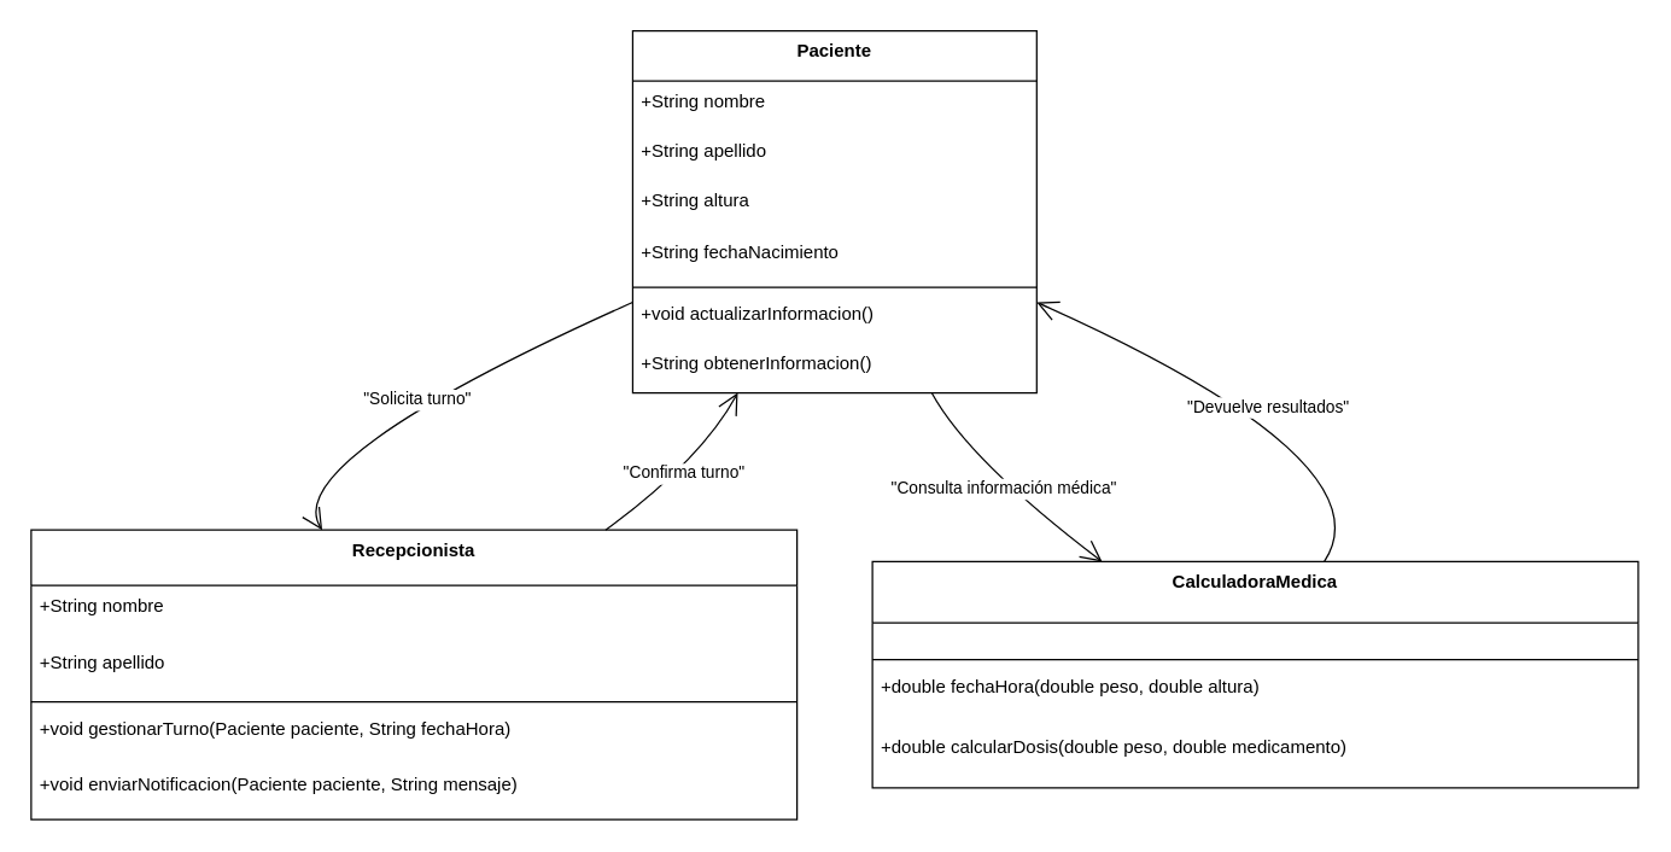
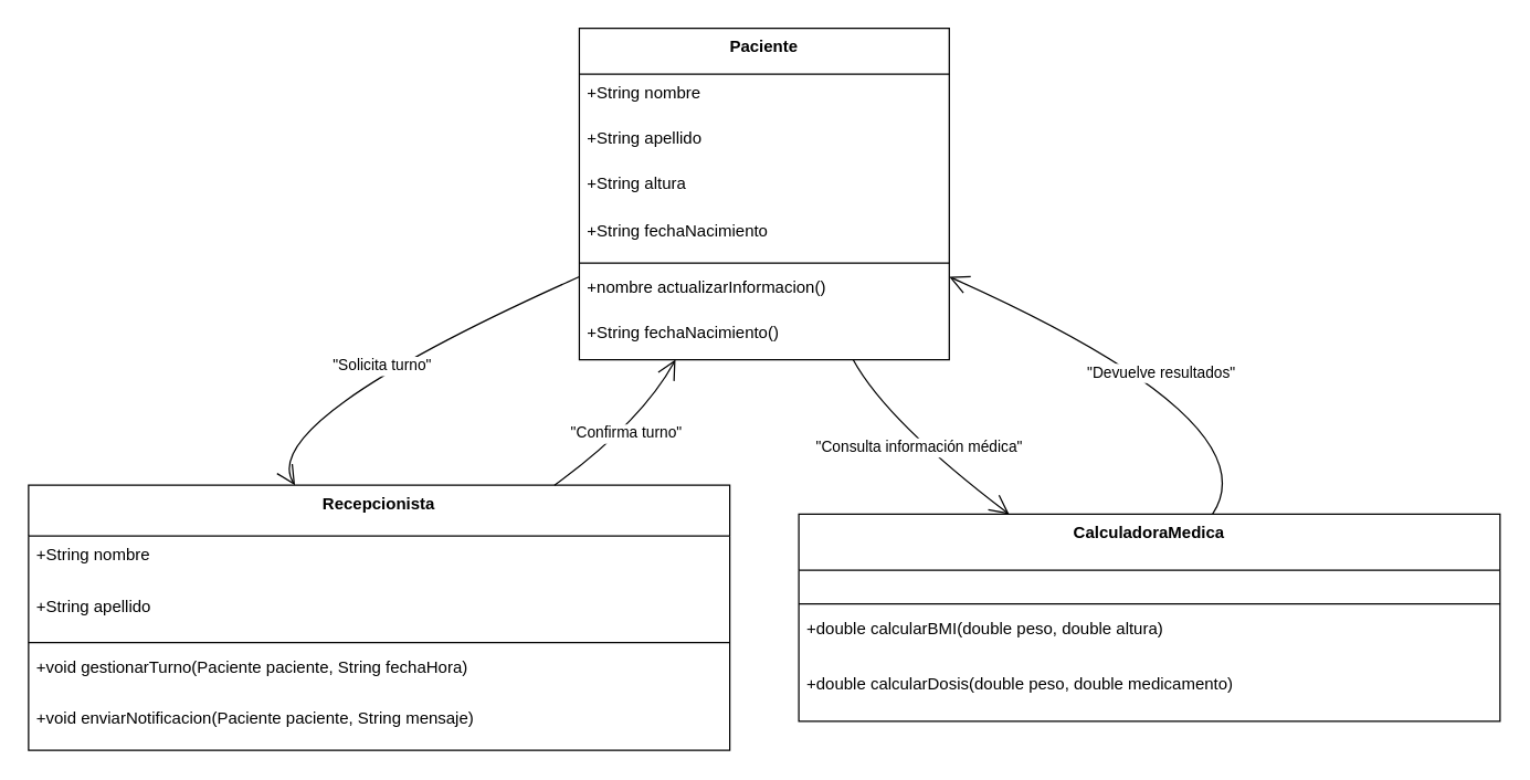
  <mxCell id="0" />
  <mxCell id="1" parent="0" />
  <mxCell id="2" value="Paciente" style="swimlane;fontStyle=1;align=center;verticalAlign=top;childLayout=stackLayout;horizontal=1;startSize=33.143;horizontalStack=0;resizeParent=1;resizeParentMax=0;resizeLast=0;collapsible=0;marginBottom=0;" vertex="1" parent="1"><mxGeometry x="419" y="20" width="268" height="240" as="geometry" /></mxCell>
  <mxCell id="3" value="+String nombre" style="text;strokeColor=none;fillColor=none;align=left;verticalAlign=top;spacingLeft=4;spacingRight=4;overflow=hidden;rotatable=0;points=[[0,0.5],[1,0.5]];portConstraint=eastwest;" vertex="1" parent="2"><mxGeometry y="33" width="268" height="33" as="geometry" /></mxCell>
  <mxCell id="4" value="+String apellido" style="text;strokeColor=none;fillColor=none;align=left;verticalAlign=top;spacingLeft=4;spacingRight=4;overflow=hidden;rotatable=0;points=[[0,0.5],[1,0.5]];portConstraint=eastwest;" vertex="1" parent="2"><mxGeometry y="66" width="268" height="33" as="geometry" /></mxCell>
  <mxCell id="5" value="+String altura" style="text;strokeColor=none;fillColor=none;align=left;verticalAlign=top;spacingLeft=4;spacingRight=4;overflow=hidden;rotatable=0;points=[[0,0.5],[1,0.5]];portConstraint=eastwest;" vertex="1" parent="2"><mxGeometry y="99" width="268" height="33" as="geometry" /></mxCell>
  <mxCell id="6" value="+String fechaNacimiento" style="text;strokeColor=none;fillColor=none;align=left;verticalAlign=top;spacingLeft=4;spacingRight=4;overflow=hidden;rotatable=0;points=[[0,0.5],[1,0.5]];portConstraint=eastwest;" vertex="1" parent="2"><mxGeometry y="133" width="268" height="33" as="geometry" /></mxCell>
  <mxCell id="7" style="line;strokeWidth=1;fillColor=none;align=left;verticalAlign=middle;spacingTop=-1;spacingLeft=3;spacingRight=3;rotatable=0;labelPosition=right;points=[];portConstraint=eastwest;strokeColor=inherit;" vertex="1" parent="2"><mxGeometry y="166" width="268" height="8" as="geometry" /></mxCell>
- <mxCell id="8" value="+void actualizarInformacion()" style="text;strokeColor=none;fillColor=none;align=left;verticalAlign=top;spacingLeft=4;spacingRight=4;overflow=hidden;rotatable=0;points=[[0,0.5],[1,0.5]];portConstraint=eastwest;" vertex="1" parent="2"><mxGeometry y="174" width="268" height="33" as="geometry" /></mxCell>
- <mxCell id="9" value="+String obtenerInformacion()" style="text;strokeColor=none;fillColor=none;align=left;verticalAlign=top;spacingLeft=4;spacingRight=4;overflow=hidden;rotatable=0;points=[[0,0.5],[1,0.5]];portConstraint=eastwest;" vertex="1" parent="2"><mxGeometry y="207" width="268" height="33" as="geometry" /></mxCell>
+ <mxCell id="8" value="+nombre actualizarInformacion()" style="text;strokeColor=none;fillColor=none;align=left;verticalAlign=top;spacingLeft=4;spacingRight=4;overflow=hidden;rotatable=0;points=[[0,0.5],[1,0.5]];portConstraint=eastwest;" vertex="1" parent="2"><mxGeometry y="174" width="268" height="33" as="geometry" /></mxCell>
+ <mxCell id="9" value="+String fechaNacimiento()" style="text;strokeColor=none;fillColor=none;align=left;verticalAlign=top;spacingLeft=4;spacingRight=4;overflow=hidden;rotatable=0;points=[[0,0.5],[1,0.5]];portConstraint=eastwest;" vertex="1" parent="2"><mxGeometry y="207" width="268" height="33" as="geometry" /></mxCell>
  <mxCell id="10" value="CalculadoraMedica" style="swimlane;fontStyle=1;align=center;verticalAlign=top;childLayout=stackLayout;horizontal=1;startSize=40.571;horizontalStack=0;resizeParent=1;resizeParentMax=0;resizeLast=0;collapsible=0;marginBottom=0;" vertex="1" parent="1"><mxGeometry x="578" y="372" width="508" height="150" as="geometry" /></mxCell>
  <mxCell id="11" style="line;strokeWidth=1;fillColor=none;align=left;verticalAlign=middle;spacingTop=-1;spacingLeft=3;spacingRight=3;rotatable=0;labelPosition=right;points=[];portConstraint=eastwest;strokeColor=inherit;" vertex="1" parent="10"><mxGeometry y="61" width="508" height="8" as="geometry" /></mxCell>
- <mxCell id="12" value="+double fechaHora(double peso, double altura)" style="text;strokeColor=none;fillColor=none;align=left;verticalAlign=top;spacingLeft=4;spacingRight=4;overflow=hidden;rotatable=0;points=[[0,0.5],[1,0.5]];portConstraint=eastwest;" vertex="1" parent="10"><mxGeometry y="69" width="508" height="41" as="geometry" /></mxCell>
+ <mxCell id="12" value="+double calcularBMI(double peso, double altura)" style="text;strokeColor=none;fillColor=none;align=left;verticalAlign=top;spacingLeft=4;spacingRight=4;overflow=hidden;rotatable=0;points=[[0,0.5],[1,0.5]];portConstraint=eastwest;" vertex="1" parent="10"><mxGeometry y="69" width="508" height="41" as="geometry" /></mxCell>
  <mxCell id="13" value="+double calcularDosis(double peso, double medicamento)" style="text;strokeColor=none;fillColor=none;align=left;verticalAlign=top;spacingLeft=4;spacingRight=4;overflow=hidden;rotatable=0;points=[[0,0.5],[1,0.5]];portConstraint=eastwest;" vertex="1" parent="10"><mxGeometry y="109" width="508" height="41" as="geometry" /></mxCell>
  <mxCell id="14" value="Recepcionista" style="swimlane;fontStyle=1;align=center;verticalAlign=top;childLayout=stackLayout;horizontal=1;startSize=36.8;horizontalStack=0;resizeParent=1;resizeParentMax=0;resizeLast=0;collapsible=0;marginBottom=0;" vertex="1" parent="1"><mxGeometry x="20" y="351" width="508" height="192" as="geometry" /></mxCell>
  <mxCell id="15" value="+String nombre" style="text;strokeColor=none;fillColor=none;align=left;verticalAlign=top;spacingLeft=4;spacingRight=4;overflow=hidden;rotatable=0;points=[[0,0.5],[1,0.5]];portConstraint=eastwest;" vertex="1" parent="14"><mxGeometry y="37" width="508" height="37" as="geometry" /></mxCell>
  <mxCell id="16" value="+String apellido" style="text;strokeColor=none;fillColor=none;align=left;verticalAlign=top;spacingLeft=4;spacingRight=4;overflow=hidden;rotatable=0;points=[[0,0.5],[1,0.5]];portConstraint=eastwest;" vertex="1" parent="14"><mxGeometry y="74" width="508" height="37" as="geometry" /></mxCell>
  <mxCell id="17" style="line;strokeWidth=1;fillColor=none;align=left;verticalAlign=middle;spacingTop=-1;spacingLeft=3;spacingRight=3;rotatable=0;labelPosition=right;points=[];portConstraint=eastwest;strokeColor=inherit;" vertex="1" parent="14"><mxGeometry y="110" width="508" height="8" as="geometry" /></mxCell>
  <mxCell id="18" value="+void gestionarTurno(Paciente paciente, String fechaHora)" style="text;strokeColor=none;fillColor=none;align=left;verticalAlign=top;spacingLeft=4;spacingRight=4;overflow=hidden;rotatable=0;points=[[0,0.5],[1,0.5]];portConstraint=eastwest;" vertex="1" parent="14"><mxGeometry y="118" width="508" height="37" as="geometry" /></mxCell>
  <mxCell id="19" value="+void enviarNotificacion(Paciente paciente, String mensaje)" style="text;strokeColor=none;fillColor=none;align=left;verticalAlign=top;spacingLeft=4;spacingRight=4;overflow=hidden;rotatable=0;points=[[0,0.5],[1,0.5]];portConstraint=eastwest;" vertex="1" parent="14"><mxGeometry y="155" width="508" height="37" as="geometry" /></mxCell>
  <mxCell id="20" value="&quot;Solicita turno&quot;" style="curved=1;startArrow=none;endArrow=open;endSize=12;exitX=0;exitY=0.75;entryX=0.38;entryY=0;" edge="1" parent="1" source="2" target="14"><mxGeometry relative="1" as="geometry"><Array as="points"><mxPoint x="184" y="305" /></Array></mxGeometry></mxCell>
  <mxCell id="21" value="&quot;Confirma turno&quot;" style="curved=1;startArrow=none;endArrow=open;endSize=12;exitX=0.75;exitY=0;entryX=0.26;entryY=1;" edge="1" parent="1" source="14" target="2"><mxGeometry relative="1" as="geometry"><Array as="points"><mxPoint x="464" y="305" /></Array></mxGeometry></mxCell>
  <mxCell id="22" value="&quot;Consulta información médica&quot;" style="curved=1;startArrow=none;endArrow=open;endSize=12;exitX=0.74;exitY=1;entryX=0.3;entryY=0;" edge="1" parent="1" source="2" target="10"><mxGeometry relative="1" as="geometry"><Array as="points"><mxPoint x="642" y="305" /></Array></mxGeometry></mxCell>
  <mxCell id="23" value="&quot;Devuelve resultados&quot;" style="curved=1;startArrow=none;endArrow=open;endSize=12;exitX=0.59;exitY=0;entryX=1;entryY=0.75;" edge="1" parent="1" source="10" target="2"><mxGeometry relative="1" as="geometry"><Array as="points"><mxPoint x="922" y="305" /></Array></mxGeometry></mxCell>
